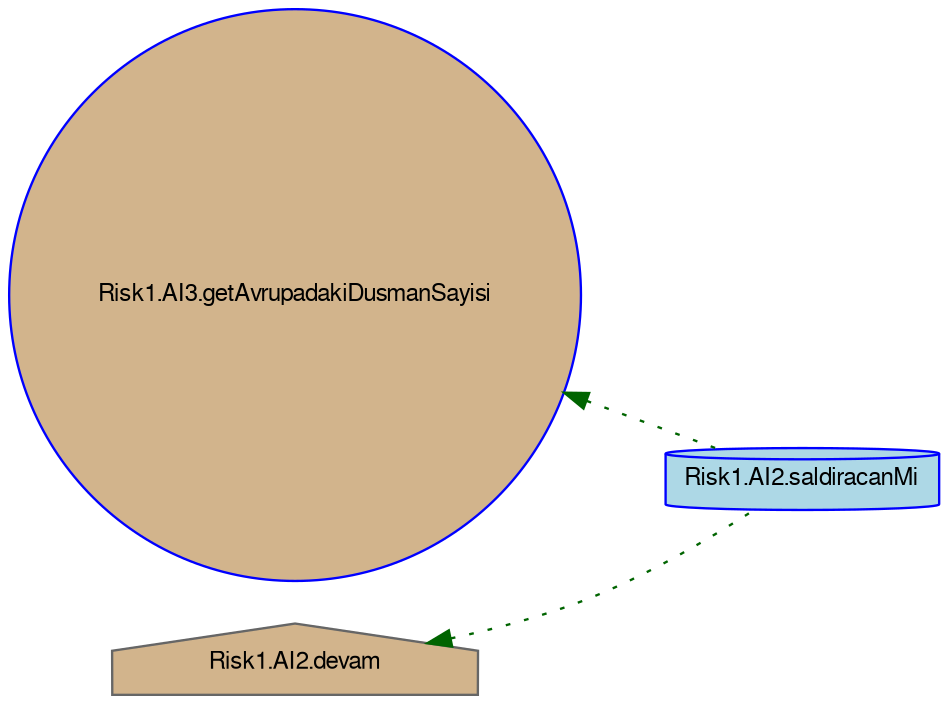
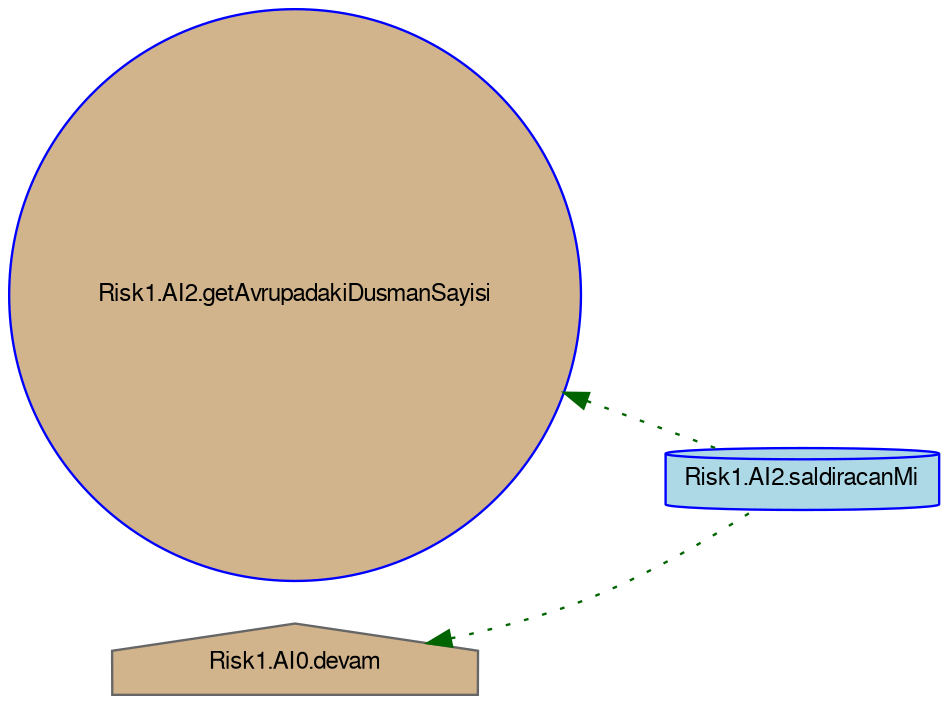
  digraph {
    rankdir=LR
    node [color=blue fillcolor=tan fontname=FreeSans fontsize=10 style=filled]
    edge [color=darkgreen dir=back fontname=FreeSans fontsize=10 labelfontname=FreeSans labelfontsize=10 style=dotted]
-   n1 [fontcolor=black height=0.2 label="Risk1.AI3.getAvrupadakiDusmanSayisi" shape=circle width=0.4]
+   n1 [fontcolor=black height=0.2 label="Risk1.AI2.getAvrupadakiDusmanSayisi" shape=circle width=0.4]
    n2 [fillcolor=lightblue height=0.2 label="Risk1.AI2.saldiracanMi" shape=cylinder width=0.4]
-   n3 [color=gray40 height=0.2 label="Risk1.AI2.devam" shape=house width=0.4]
+   n3 [color=gray40 height=0.2 label="Risk1.AI0.devam" shape=house width=0.4]
    n1 -> n2
    n3 -> n2
  }
